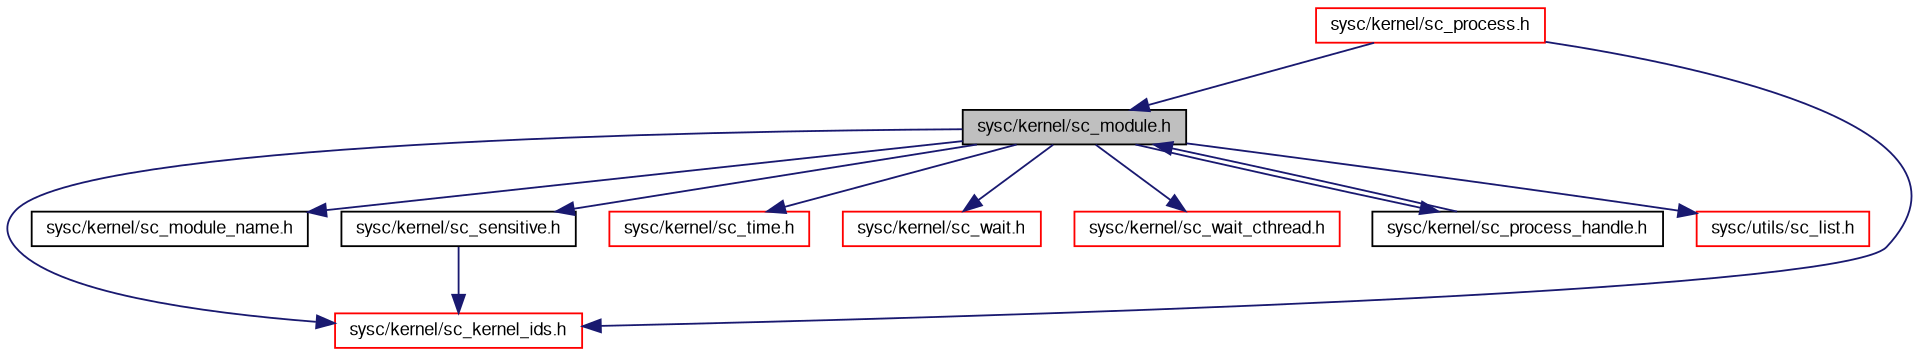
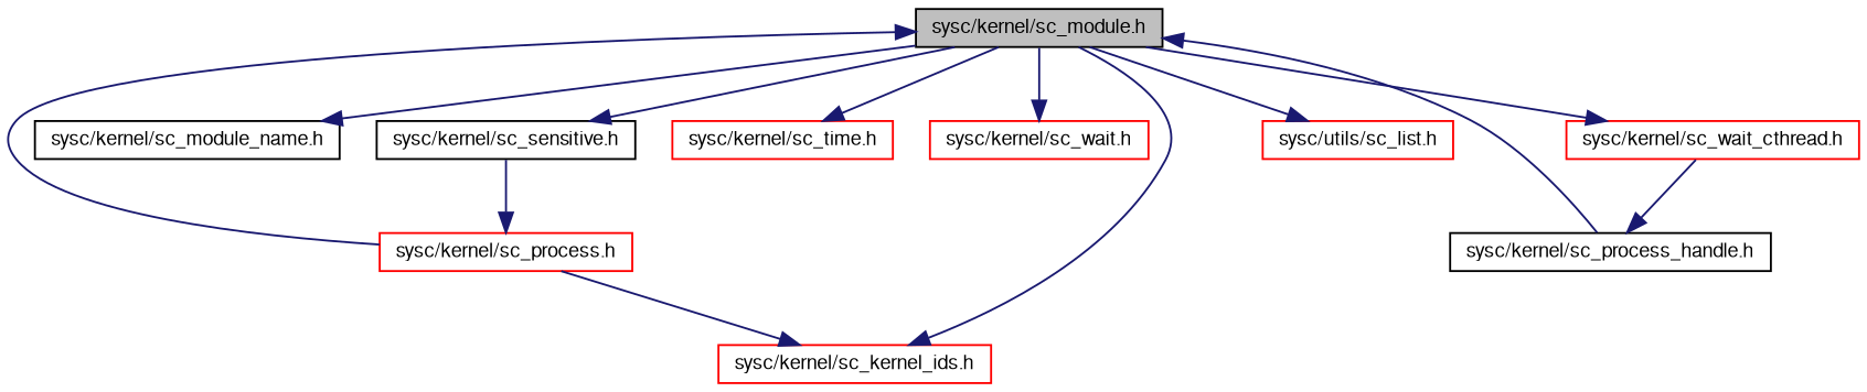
  digraph {
    node [color=red fillcolor=white fontname=FreeSans fontsize=10 shape=record style=filled]
    edge [color=midnightblue fontname=FreeSans fontsize=10 labelfontname=FreeSans labelfontsize=10 style=solid]
    n1 [color=black fillcolor=grey75 fontcolor=black height=0.2 label="sysc/kernel/sc_module.h" width=0.4]
    n2 [height=0.2 label="sysc/kernel/sc_kernel_ids.h" width=0.4]
    n3 [color=black height=0.2 label="sysc/kernel/sc_module_name.h" width=0.4]
    n4 [color=black height=0.2 label="sysc/kernel/sc_sensitive.h" width=0.4]
    n5 [height=0.2 label="sysc/kernel/sc_time.h" width=0.4]
    n6 [height=0.2 label="sysc/kernel/sc_wait.h" width=0.4]
    n7 [height=0.2 label="sysc/kernel/sc_wait_cthread.h" width=0.4]
    n8 [color=black height=0.2 label="sysc/kernel/sc_process_handle.h" width=0.4]
    n9 [height=0.2 label="sysc/utils/sc_list.h" width=0.4]
    n10 [height=0.2 label="sysc/kernel/sc_process.h" width=0.4]
    n1 -> n2
    n1 -> n3
    n1 -> n4
    n1 -> n5
    n1 -> n6
    n1 -> n7
-   n1 -> n8
+   n7 -> n8
    n1 -> n9
-   n4 -> n2
+   n4 -> n10
    n8 -> n1
    n10 -> n1
    n10 -> n2
  }
